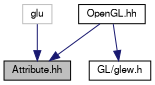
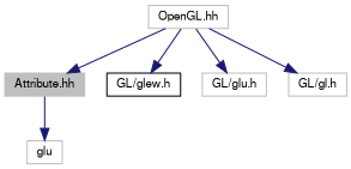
  digraph {
    node [color=black fillcolor=white fontname=FreeSans fontsize=10 shape=record style=filled]
    edge [color=midnightblue fontname=FreeSans fontsize=10 labelfontname=FreeSans labelfontsize=10 style=solid]
-   n1 [fillcolor=grey75 fontcolor=black height=0.2 label="Attribute.hh" width=0.4]
+   n1 [color=grey75 fillcolor=grey75 fontcolor=black height=0.2 label="Attribute.hh" width=0.4]
    n2 [color=grey75 height=0.2 label=glu width=0.4]
-   n3 [height=0.2 label="OpenGL.hh" width=0.4]
+   n3 [color=grey75 height=0.2 label="OpenGL.hh" width=0.4]
    n4 [height=0.2 label="GL/glew.h" width=0.4]
-   n2 -> n1
+   n5 [color=grey75 height=0.2 label="GL/glu.h" width=0.4]
+   n6 [color=grey75 height=0.2 label="GL/gl.h" width=0.4]
+   n1 -> n2
    n3 -> n1
    n3 -> n4
+   n3 -> n5
+   n3 -> n6
  }
